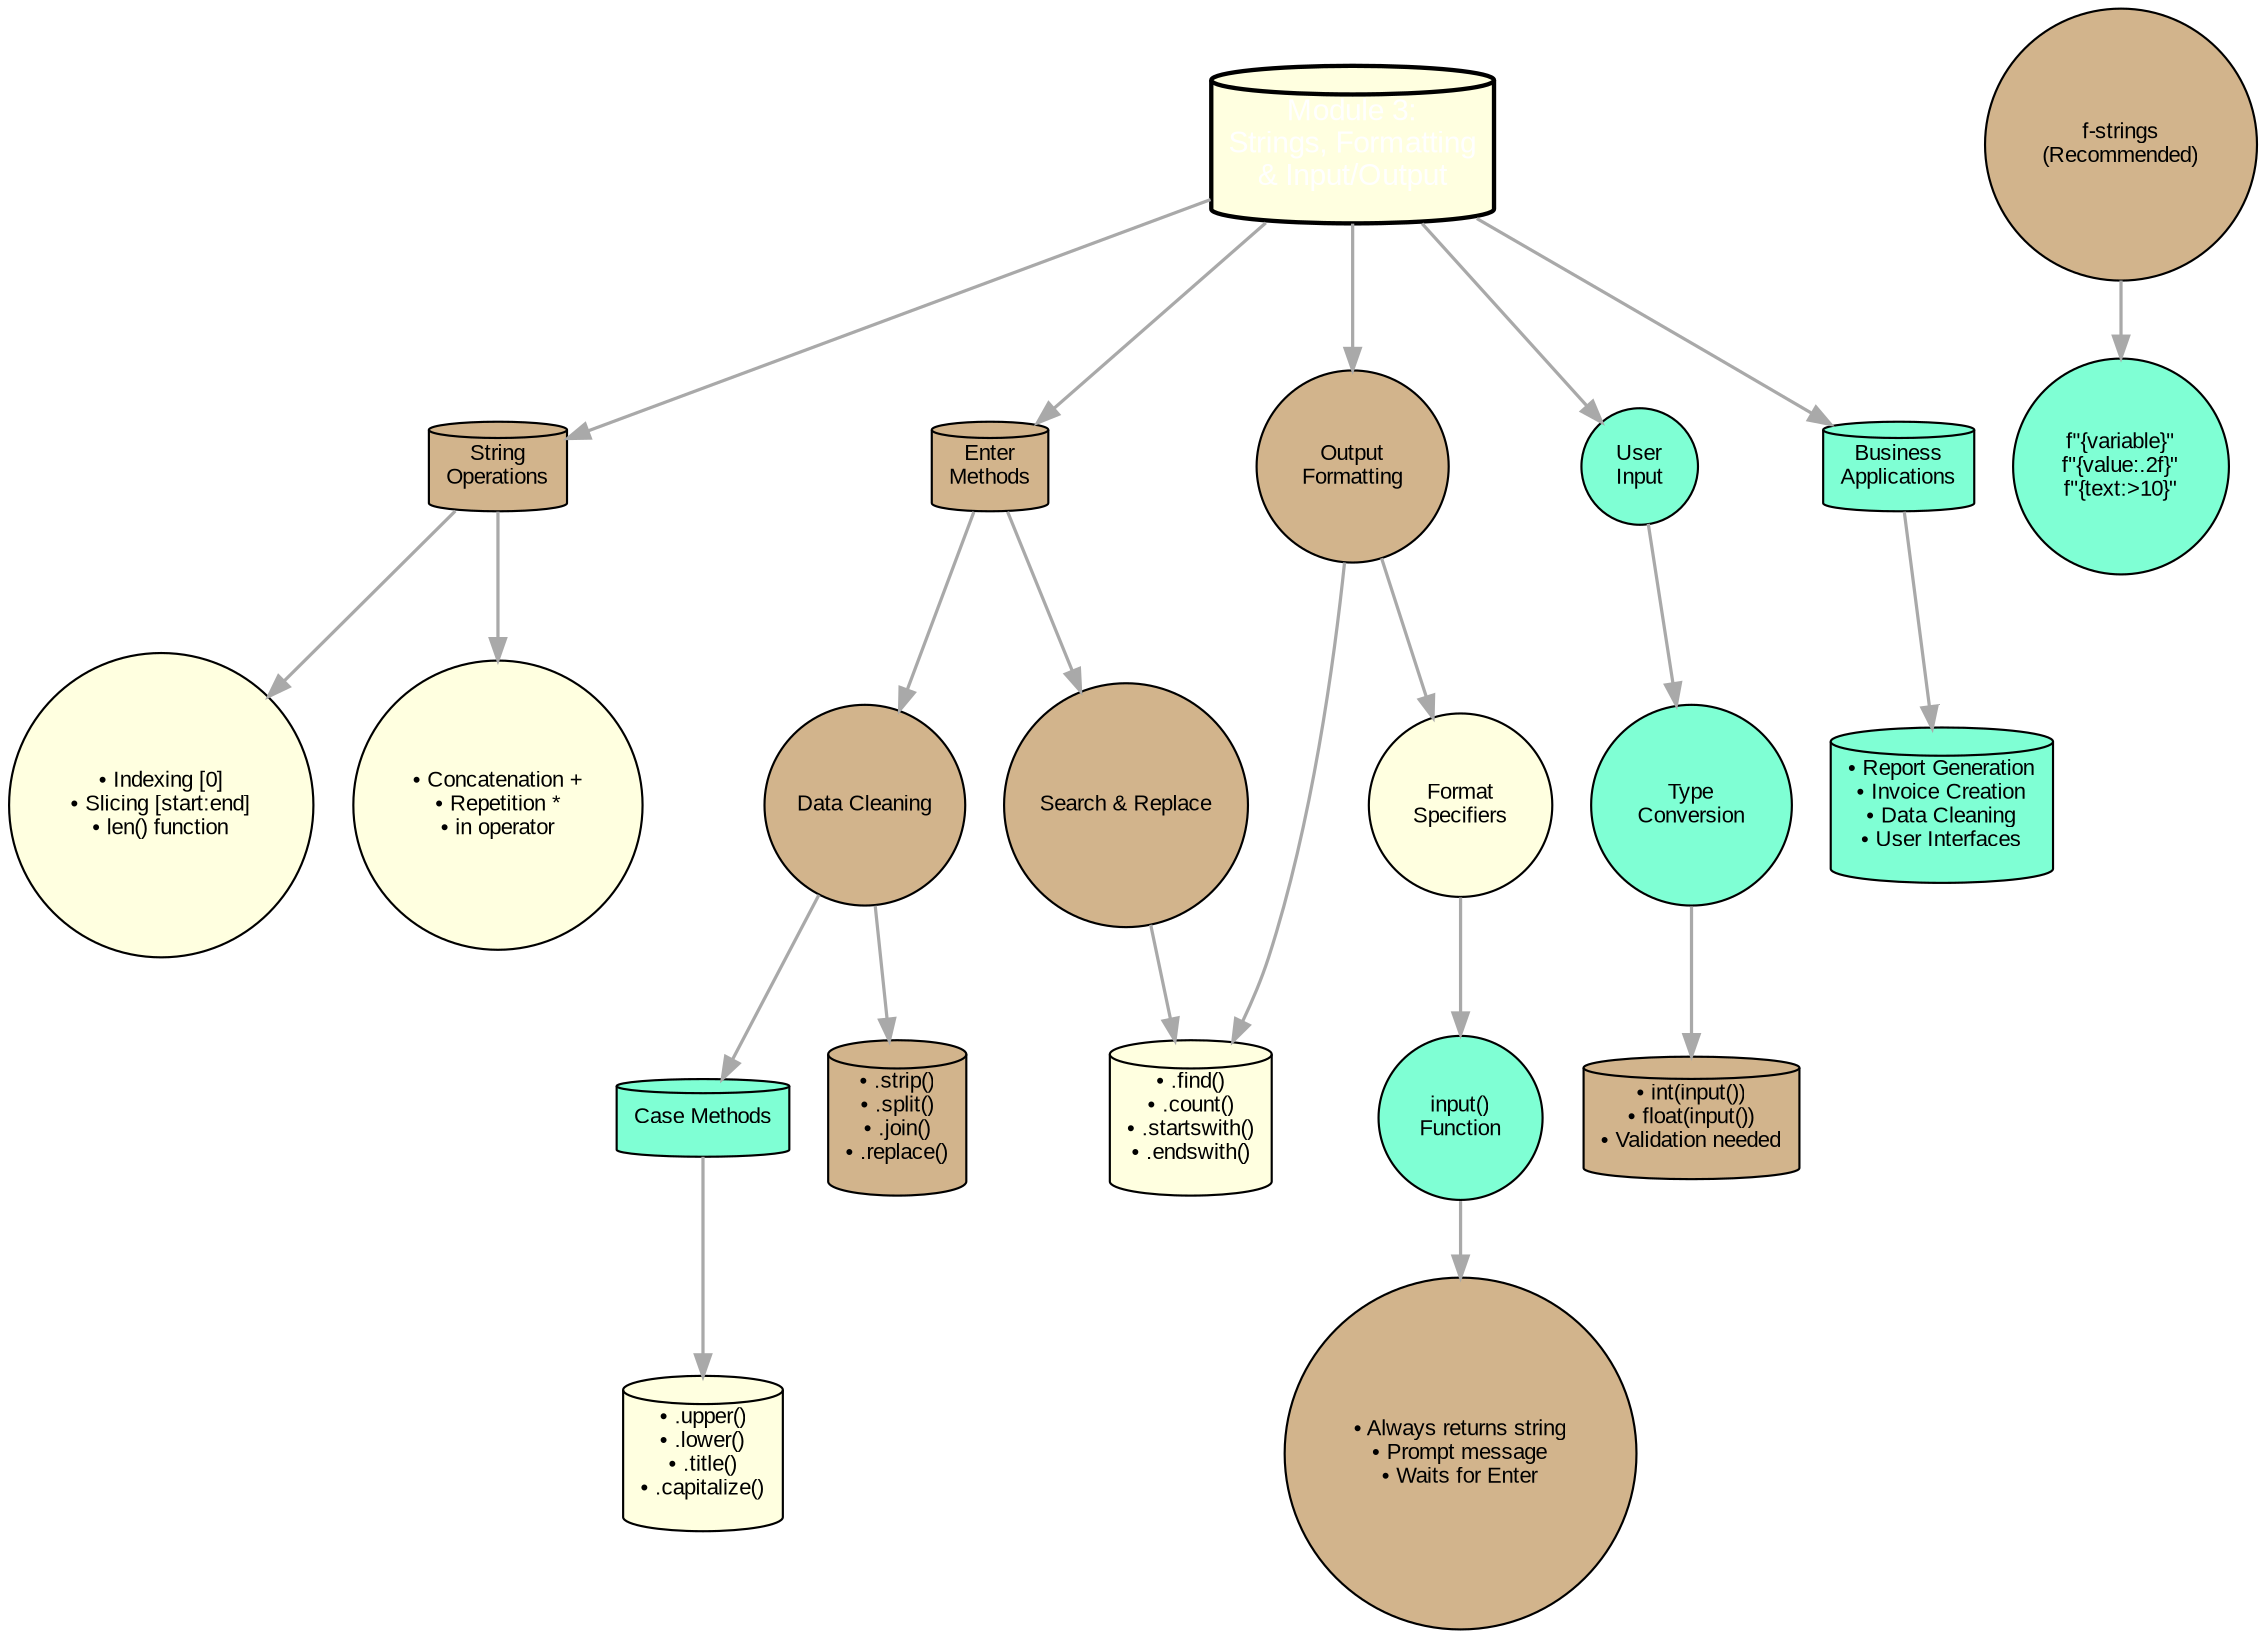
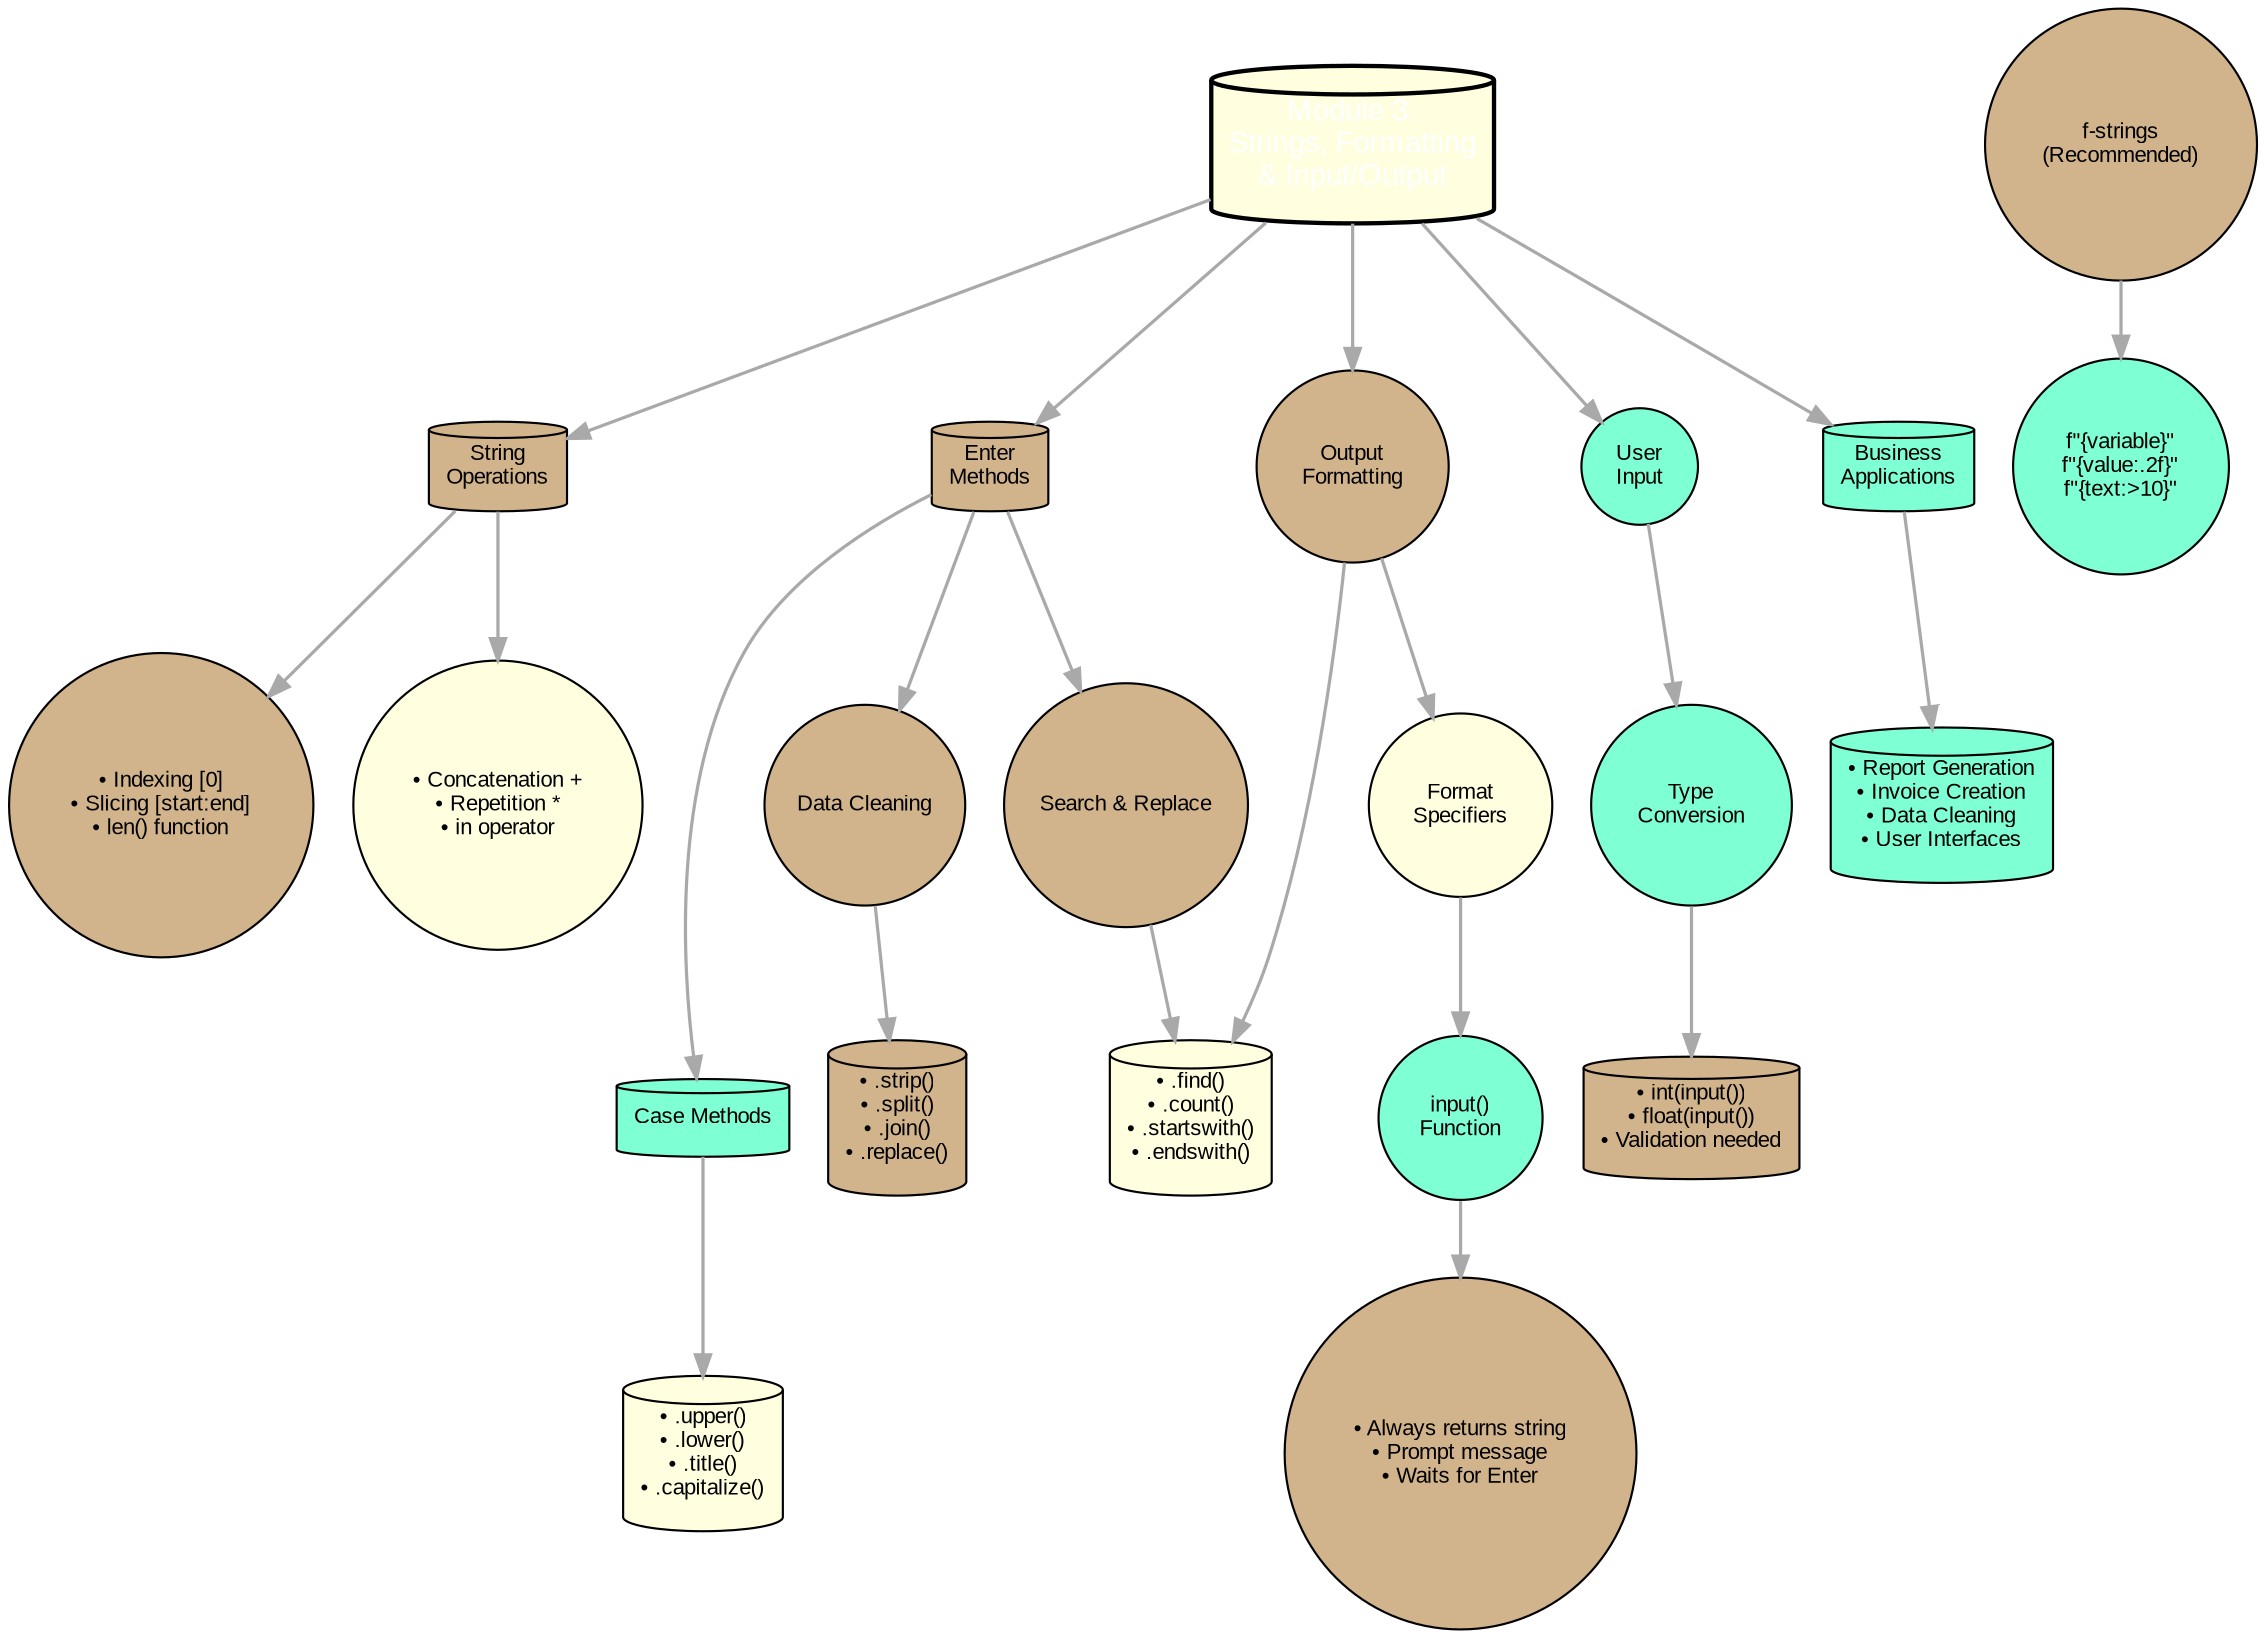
  digraph {
    rankdir=TB
    node [fillcolor=tan fontname=Arial fontsize=10 shape=circle style="rounded,filled"]
    edge [color=darkgray penwidth=1.5]
    n1 [fillcolor=lightyellow fontcolor=white fontsize=14 label="Module 3:\nStrings, Formatting\n& Input/Output" penwidth=2 shape=cylinder]
    n2 [label="String\nOperations" shape=cylinder]
    n3 [label="Enter\nMethods" shape=cylinder]
    n4 [label="Output\nFormatting"]
    n5 [fillcolor=aquamarine label="User\nInput"]
    n6 [fillcolor=aquamarine label="Business\nApplications" shape=cylinder]
-   n7 [fillcolor=lightyellow label="• Indexing [0]\n• Slicing [start:end]\n• len() function"]
+   n7 [label="• Indexing [0]\n• Slicing [start:end]\n• len() function"]
    n8 [fillcolor=lightyellow label="• Concatenation +\n• Repetition *\n• in operator"]
    n9 [fillcolor=aquamarine label="Case Methods" shape=cylinder]
    n10 [label="Data Cleaning"]
    n11 [label="Search & Replace"]
    n12 [fillcolor=lightyellow label="Format\nSpecifiers"]
    n13 [fillcolor=lightyellow label="• .find()\n• .count()\n• .startswith()\n• .endswith()" shape=cylinder]
    n14 [fillcolor=aquamarine label="Type\nConversion"]
    n15 [fillcolor=aquamarine label="• Report Generation\n• Invoice Creation\n• Data Cleaning\n• User Interfaces" shape=cylinder]
    n16 [fillcolor=lightyellow label="• .upper()\n• .lower()\n• .title()\n• .capitalize()" shape=cylinder]
    n17 [label="• .strip()\n• .split()\n• .join()\n• .replace()" shape=cylinder]
    n18 [label="f-strings\n(Recommended)"]
    n19 [fillcolor=aquamarine label="f\"{variable}\"\nf\"{value:.2f}\"\nf\"{text:>10}\""]
    n20 [fillcolor=aquamarine label="input()\nFunction"]
    n21 [label="• Always returns string\n• Prompt message\n• Waits for Enter"]
    n22 [label="• int(input())\n• float(input())\n• Validation needed" shape=cylinder]
    n1 -> n2
    n1 -> n3
    n1 -> n4
    n1 -> n5
    n1 -> n6
    n2 -> n7
    n2 -> n8
-   n10 -> n9
+   n3 -> n9
    n3 -> n10
    n3 -> n11
    n4 -> n12
    n4 -> n13
    n5 -> n14
    n6 -> n15
    n9 -> n16
    n10 -> n17
    n11 -> n13
    n12 -> n20
    n14 -> n22
    n18 -> n19
    n20 -> n21
  }
